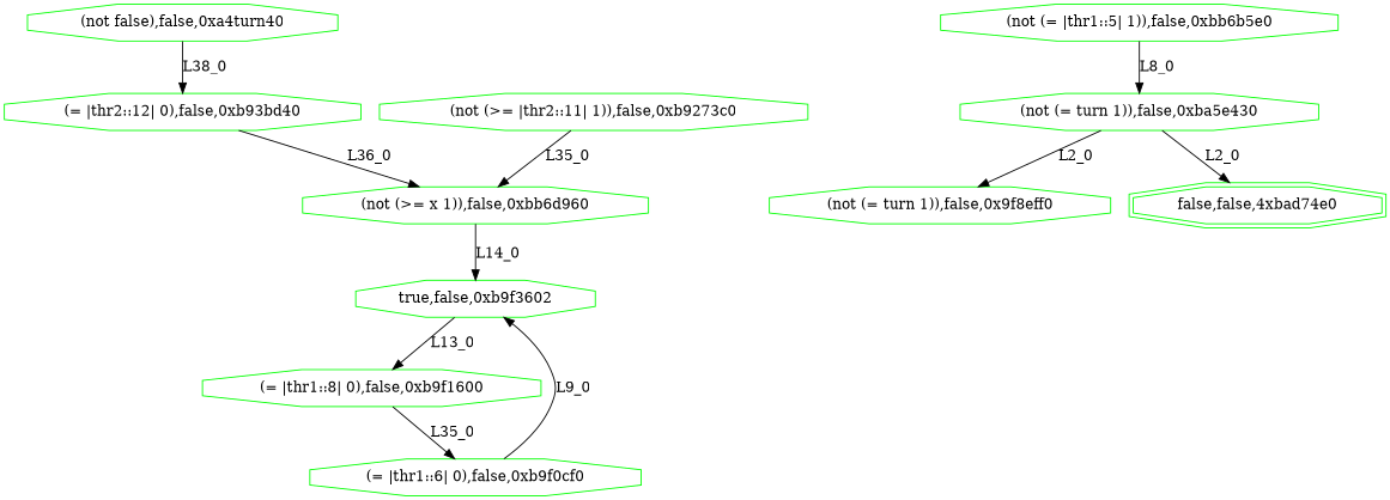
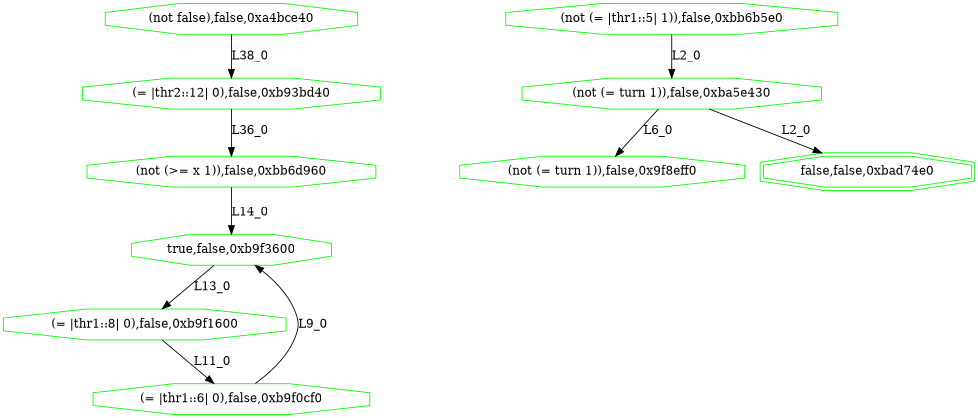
  digraph {
    node [color=green shape=octagon]
-   n1 [label="(not false),false,0xa4turn40"]
+   n1 [label="(not false),false,0xa4bce40"]
    n2 [label="(= |thr2::12| 0),false,0xb93bd40"]
    n3 [label="(not (>= x 1)),false,0xbb6d960"]
-   n4 [label="(not (>= |thr2::11| 1)),false,0xb9273c0"]
-   n5 [label="true,false,0xb9f3602"]
+   n5 [label="true,false,0xb9f3600"]
    n6 [label="(= |thr1::8| 0),false,0xb9f1600"]
    n7 [label="(= |thr1::6| 0),false,0xb9f0cf0"]
    n8 [label="(not (= |thr1::5| 1)),false,0xbb6b5e0"]
    n9 [label="(not (= turn 1)),false,0xba5e430"]
    n10 [label="(not (= turn 1)),false,0x9f8eff0"]
-   n11 [label="false,false,4xbad74e0" shape=doubleoctagon]
+   n11 [label="false,false,0xbad74e0" shape=doubleoctagon]
    n1 -> n2 [label=L38_0]
    n2 -> n3 [label=L36_0]
    n3 -> n5 [label=L14_0]
-   n4 -> n3 [label=L35_0]
    n5 -> n6 [label=L13_0]
-   n6 -> n7 [label=L35_0]
+   n6 -> n7 [label=L11_0]
    n7 -> n5 [label=L9_0]
-   n8 -> n9 [label=L8_0]
-   n9 -> n10 [label=L2_0]
+   n8 -> n9 [label=L2_0]
+   n9 -> n10 [label=L6_0]
    n9 -> n11 [label=L2_0]
  }
